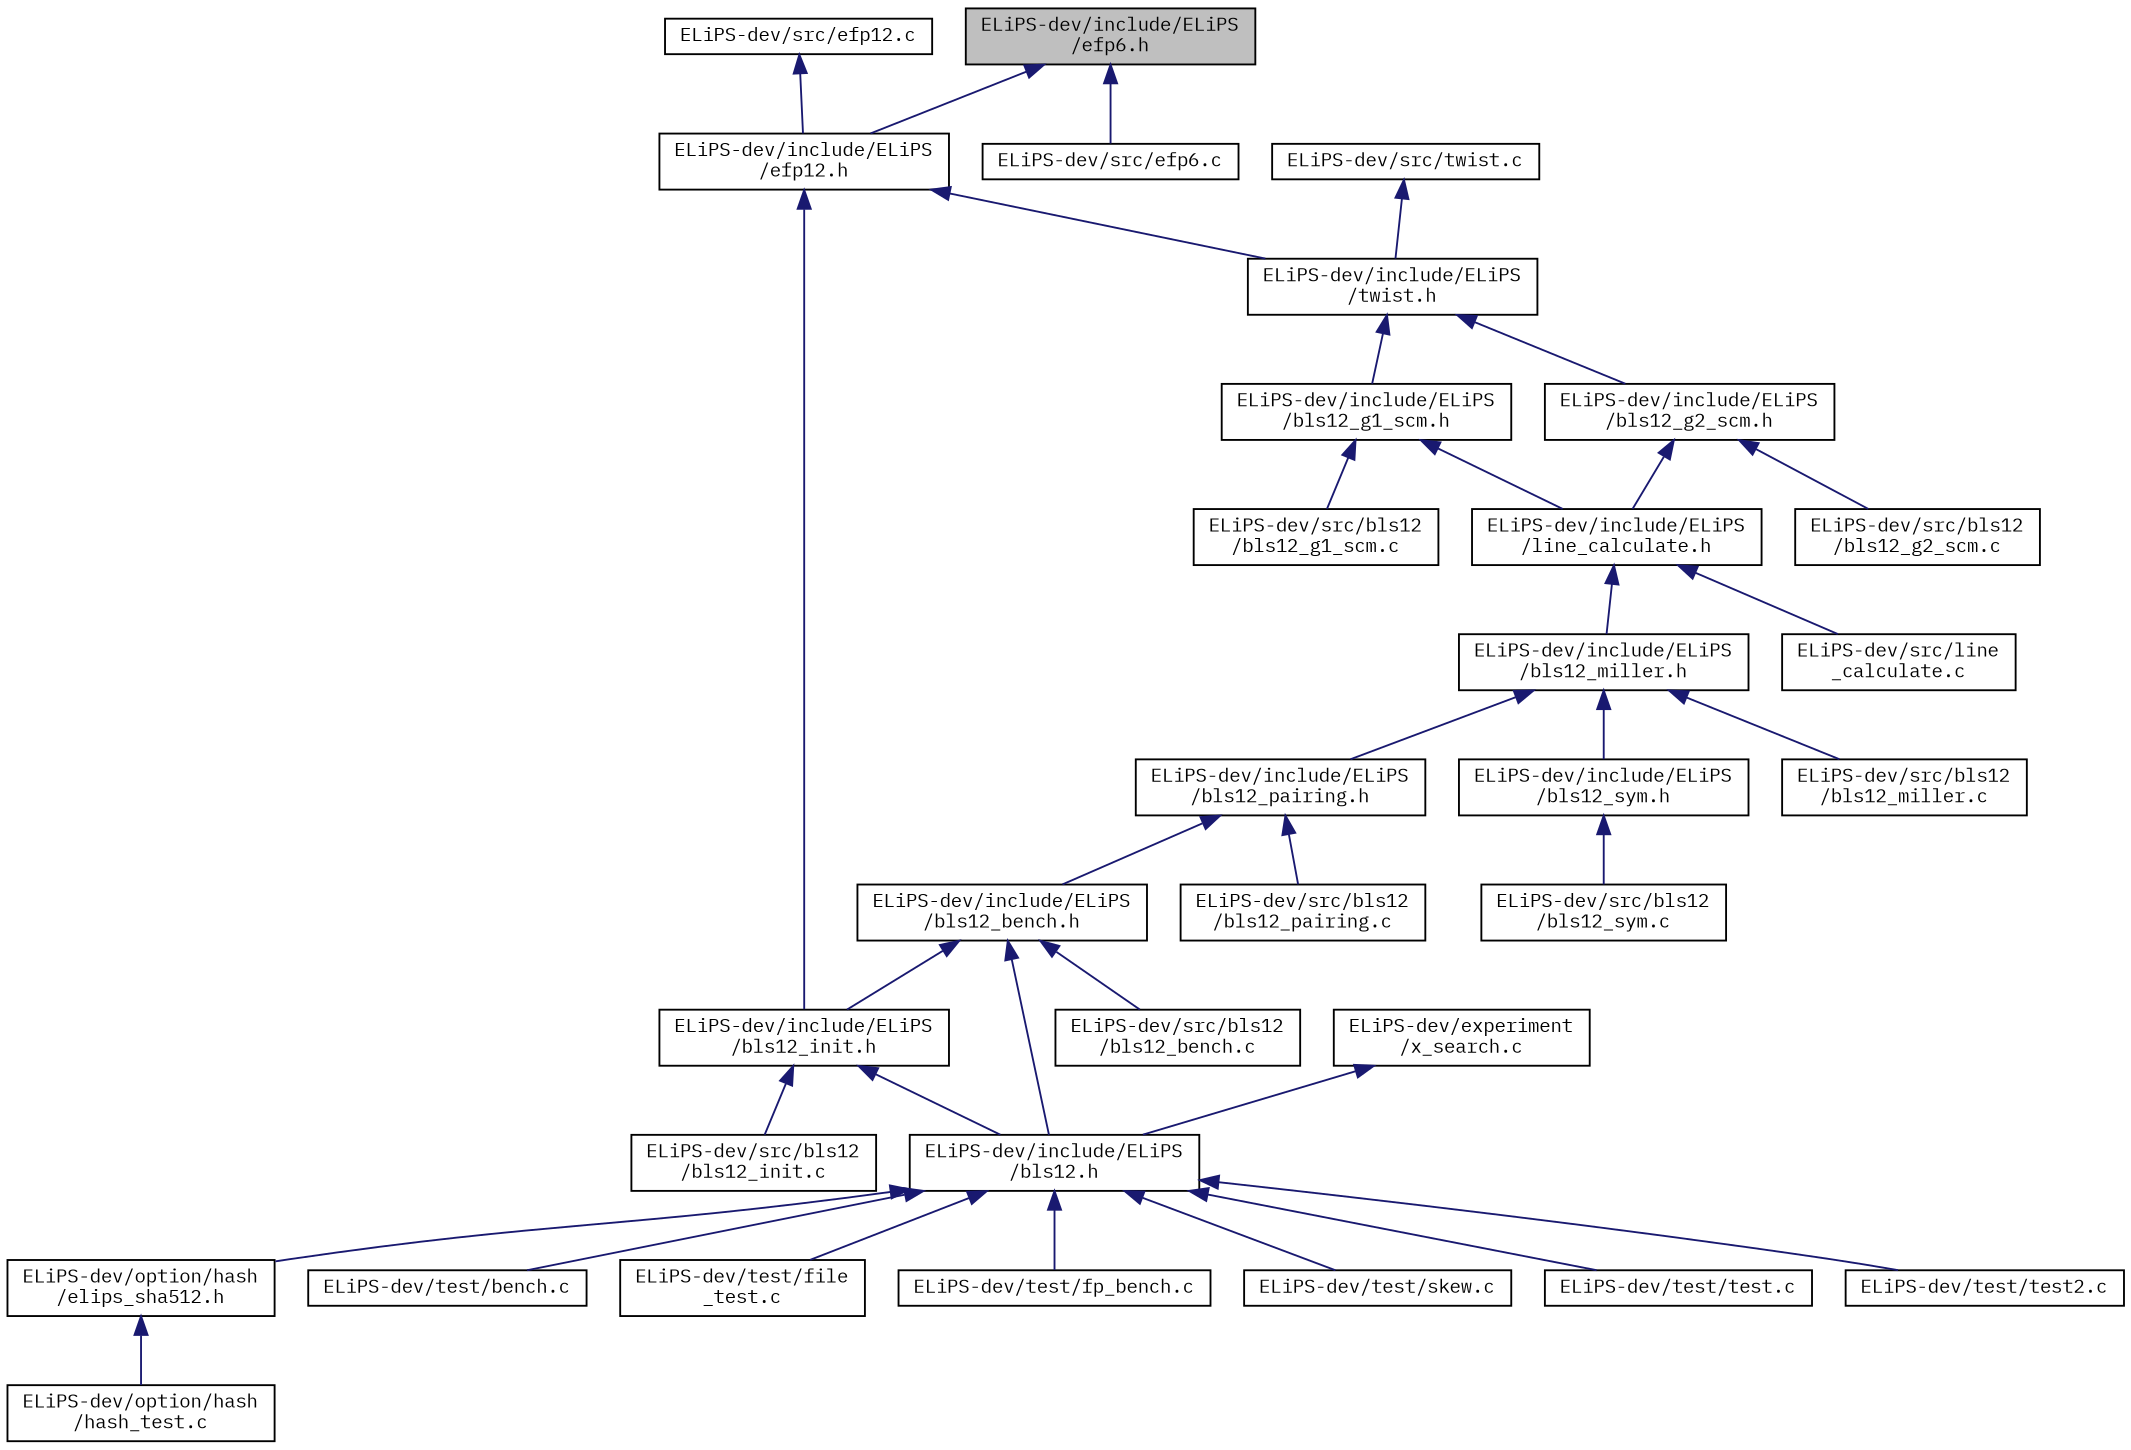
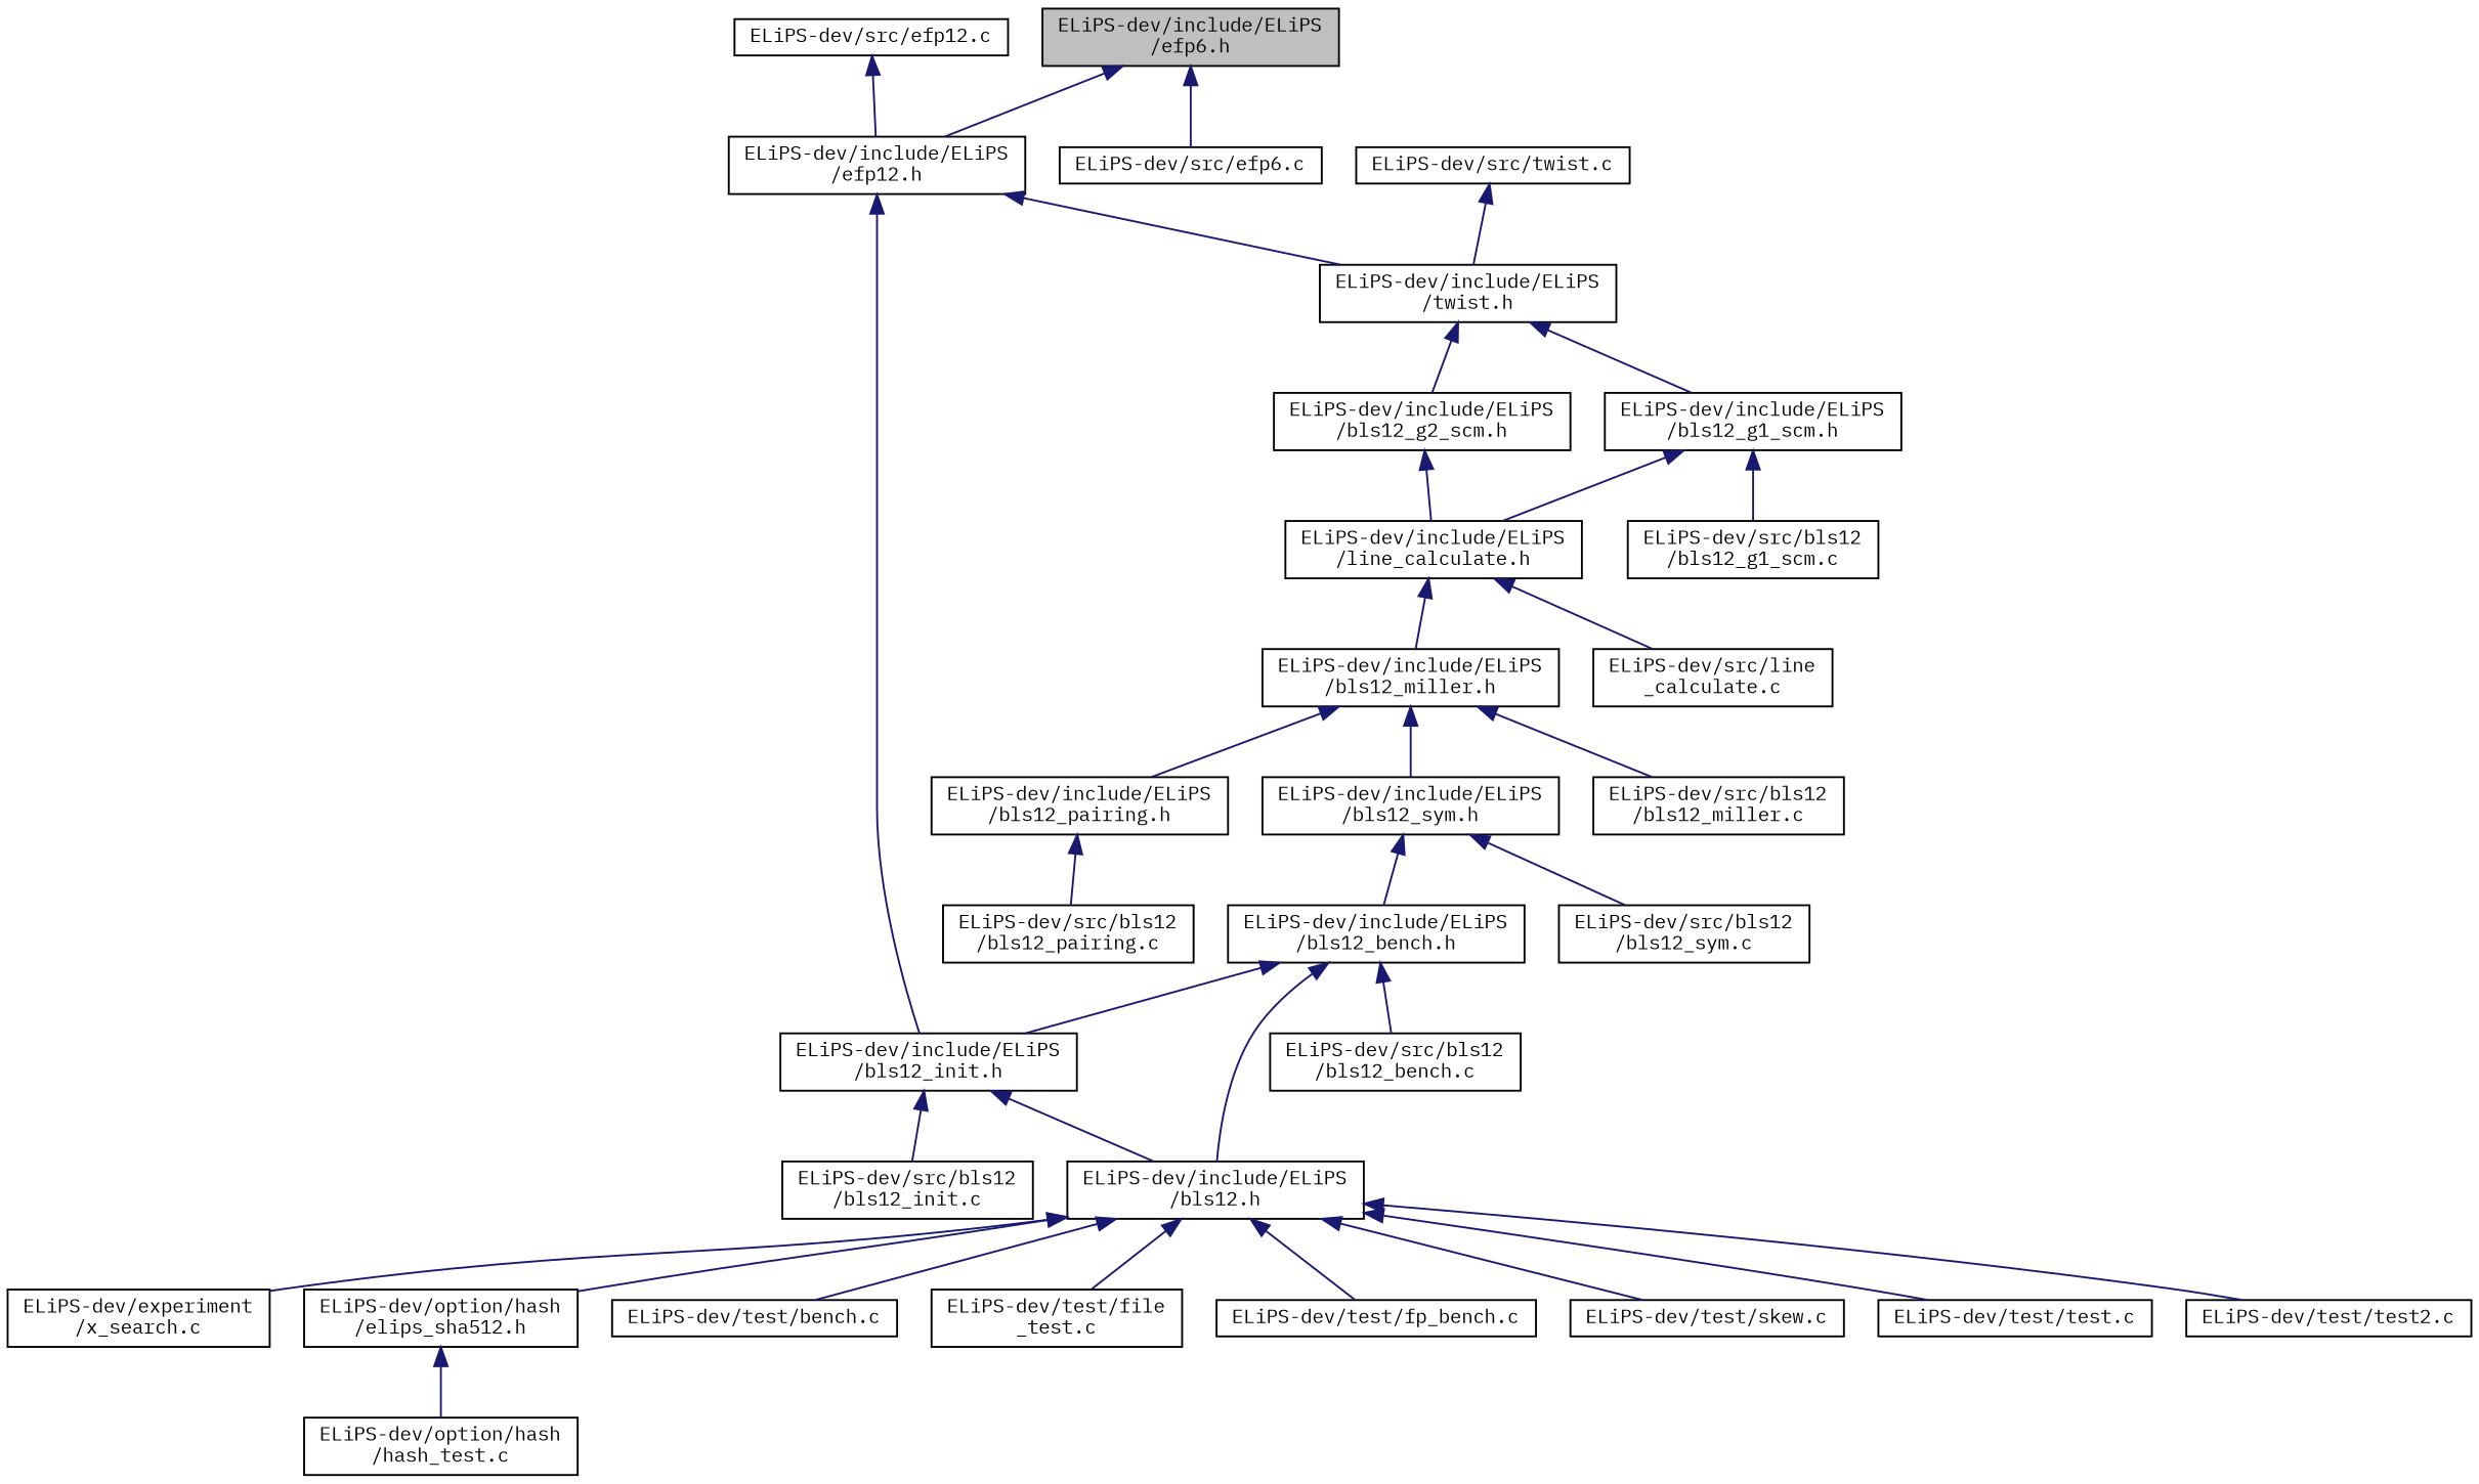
  digraph {
    fontname="IBM Plex Mono"
    node [color=black fillcolor=white fontname="IBM Plex Mono" fontsize=10 shape=record style=filled]
    edge [color=midnightblue dir=back fontname="IBM Plex Mono" fontsize=10 labelfontname=Helvetica labelfontsize=10 style=solid]
    n1 [fillcolor=grey75 fontcolor=black height=0.2 label="ELiPS-dev/include/ELiPS\l/efp6.h" width=0.4]
    n2 [height=0.2 label="ELiPS-dev/include/ELiPS\l/efp12.h" width=0.4]
    n3 [height=0.2 label="ELiPS-dev/src/efp6.c" width=0.4]
    n4 [height=0.2 label="ELiPS-dev/include/ELiPS\l/bls12_init.h" width=0.4]
    n5 [height=0.2 label="ELiPS-dev/include/ELiPS\l/twist.h" width=0.4]
    n6 [height=0.2 label="ELiPS-dev/include/ELiPS\l/bls12.h" width=0.4]
    n7 [height=0.2 label="ELiPS-dev/src/bls12\l/bls12_init.c" width=0.4]
    n8 [height=0.2 label="ELiPS-dev/include/ELiPS\l/bls12_g1_scm.h" width=0.4]
    n9 [height=0.2 label="ELiPS-dev/include/ELiPS\l/bls12_g2_scm.h" width=0.4]
    n10 [height=0.2 label="ELiPS-dev/src/efp12.c" width=0.4]
    n11 [height=0.2 label="ELiPS-dev/experiment\l/x_search.c" width=0.4]
    n12 [height=0.2 label="ELiPS-dev/option/hash\l/elips_sha512.h" width=0.4]
    n13 [height=0.2 label="ELiPS-dev/test/bench.c" width=0.4]
    n14 [height=0.2 label="ELiPS-dev/test/file\l_test.c" width=0.4]
    n15 [height=0.2 label="ELiPS-dev/test/fp_bench.c" width=0.4]
    n16 [height=0.2 label="ELiPS-dev/test/skew.c" width=0.4]
    n17 [height=0.2 label="ELiPS-dev/test/test.c" width=0.4]
    n18 [height=0.2 label="ELiPS-dev/test/test2.c" width=0.4]
    n19 [height=0.2 label="ELiPS-dev/include/ELiPS\l/bls12_bench.h" width=0.4]
    n20 [height=0.2 label="ELiPS-dev/src/bls12\l/bls12_bench.c" width=0.4]
    n21 [height=0.2 label="ELiPS-dev/option/hash\l/hash_test.c" width=0.4]
    n22 [height=0.2 label="ELiPS-dev/include/ELiPS\l/line_calculate.h" width=0.4]
    n23 [height=0.2 label="ELiPS-dev/src/bls12\l/bls12_g1_scm.c" width=0.4]
-   n24 [height=0.2 label="ELiPS-dev/src/bls12\l/bls12_g2_scm.c" width=0.4]
    n25 [height=0.2 label="ELiPS-dev/src/twist.c" width=0.4]
    n26 [height=0.2 label="ELiPS-dev/include/ELiPS\l/bls12_miller.h" width=0.4]
    n27 [height=0.2 label="ELiPS-dev/src/line\l_calculate.c" width=0.4]
    n28 [height=0.2 label="ELiPS-dev/include/ELiPS\l/bls12_pairing.h" width=0.4]
    n29 [height=0.2 label="ELiPS-dev/include/ELiPS\l/bls12_sym.h" width=0.4]
    n30 [height=0.2 label="ELiPS-dev/src/bls12\l/bls12_miller.c" width=0.4]
    n31 [height=0.2 label="ELiPS-dev/src/bls12\l/bls12_pairing.c" width=0.4]
    n32 [height=0.2 label="ELiPS-dev/src/bls12\l/bls12_sym.c" width=0.4]
    n1 -> n2
    n1 -> n3
    n2 -> n4
    n2 -> n5
    n4 -> n6
    n4 -> n7
    n5 -> n8
    n5 -> n9
-   n11 -> n6
+   n6 -> n11
    n6 -> n12
    n6 -> n13
    n6 -> n14
    n6 -> n15
    n6 -> n16
    n6 -> n17
    n6 -> n18
    n8 -> n22
    n8 -> n23
    n9 -> n22
-   n9 -> n24
    n10 -> n2
    n12 -> n21
    n19 -> n4
    n19 -> n6
    n19 -> n20
    n22 -> n26
    n22 -> n27
    n25 -> n5
    n26 -> n28
    n26 -> n29
    n26 -> n30
-   n28 -> n19
+   n29 -> n19
    n28 -> n31
    n29 -> n32
  }
